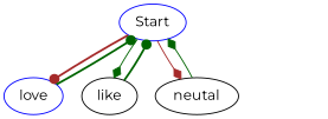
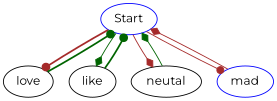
  digraph {
    fontname=Montserrat
    node [color=black fontname=Montserrat]
    edge [arrowhead=dot color=brown fontname=Montserrat style=solid]
    n1 [color=blue label=Start]
-   n2 [color=blue label=love]
+   n2 [label=love]
    n3 [label=like]
    n4 [label=neutal]
+   n5 [color=blue label=mad]
    n1 -> n2 [style=bold]
    n1 -> n3 [arrowhead=diamond color=darkgreen]
    n1 -> n4 [arrowhead=diamond]
+   n1 -> n5
    n2 -> n1 [color=darkgreen style=bold]
    n3 -> n1 [color=darkgreen style=bold]
    n4 -> n1 [arrowhead=diamond color=darkgreen]
+   n5 -> n1 [arrowhead=diamond]
  }
